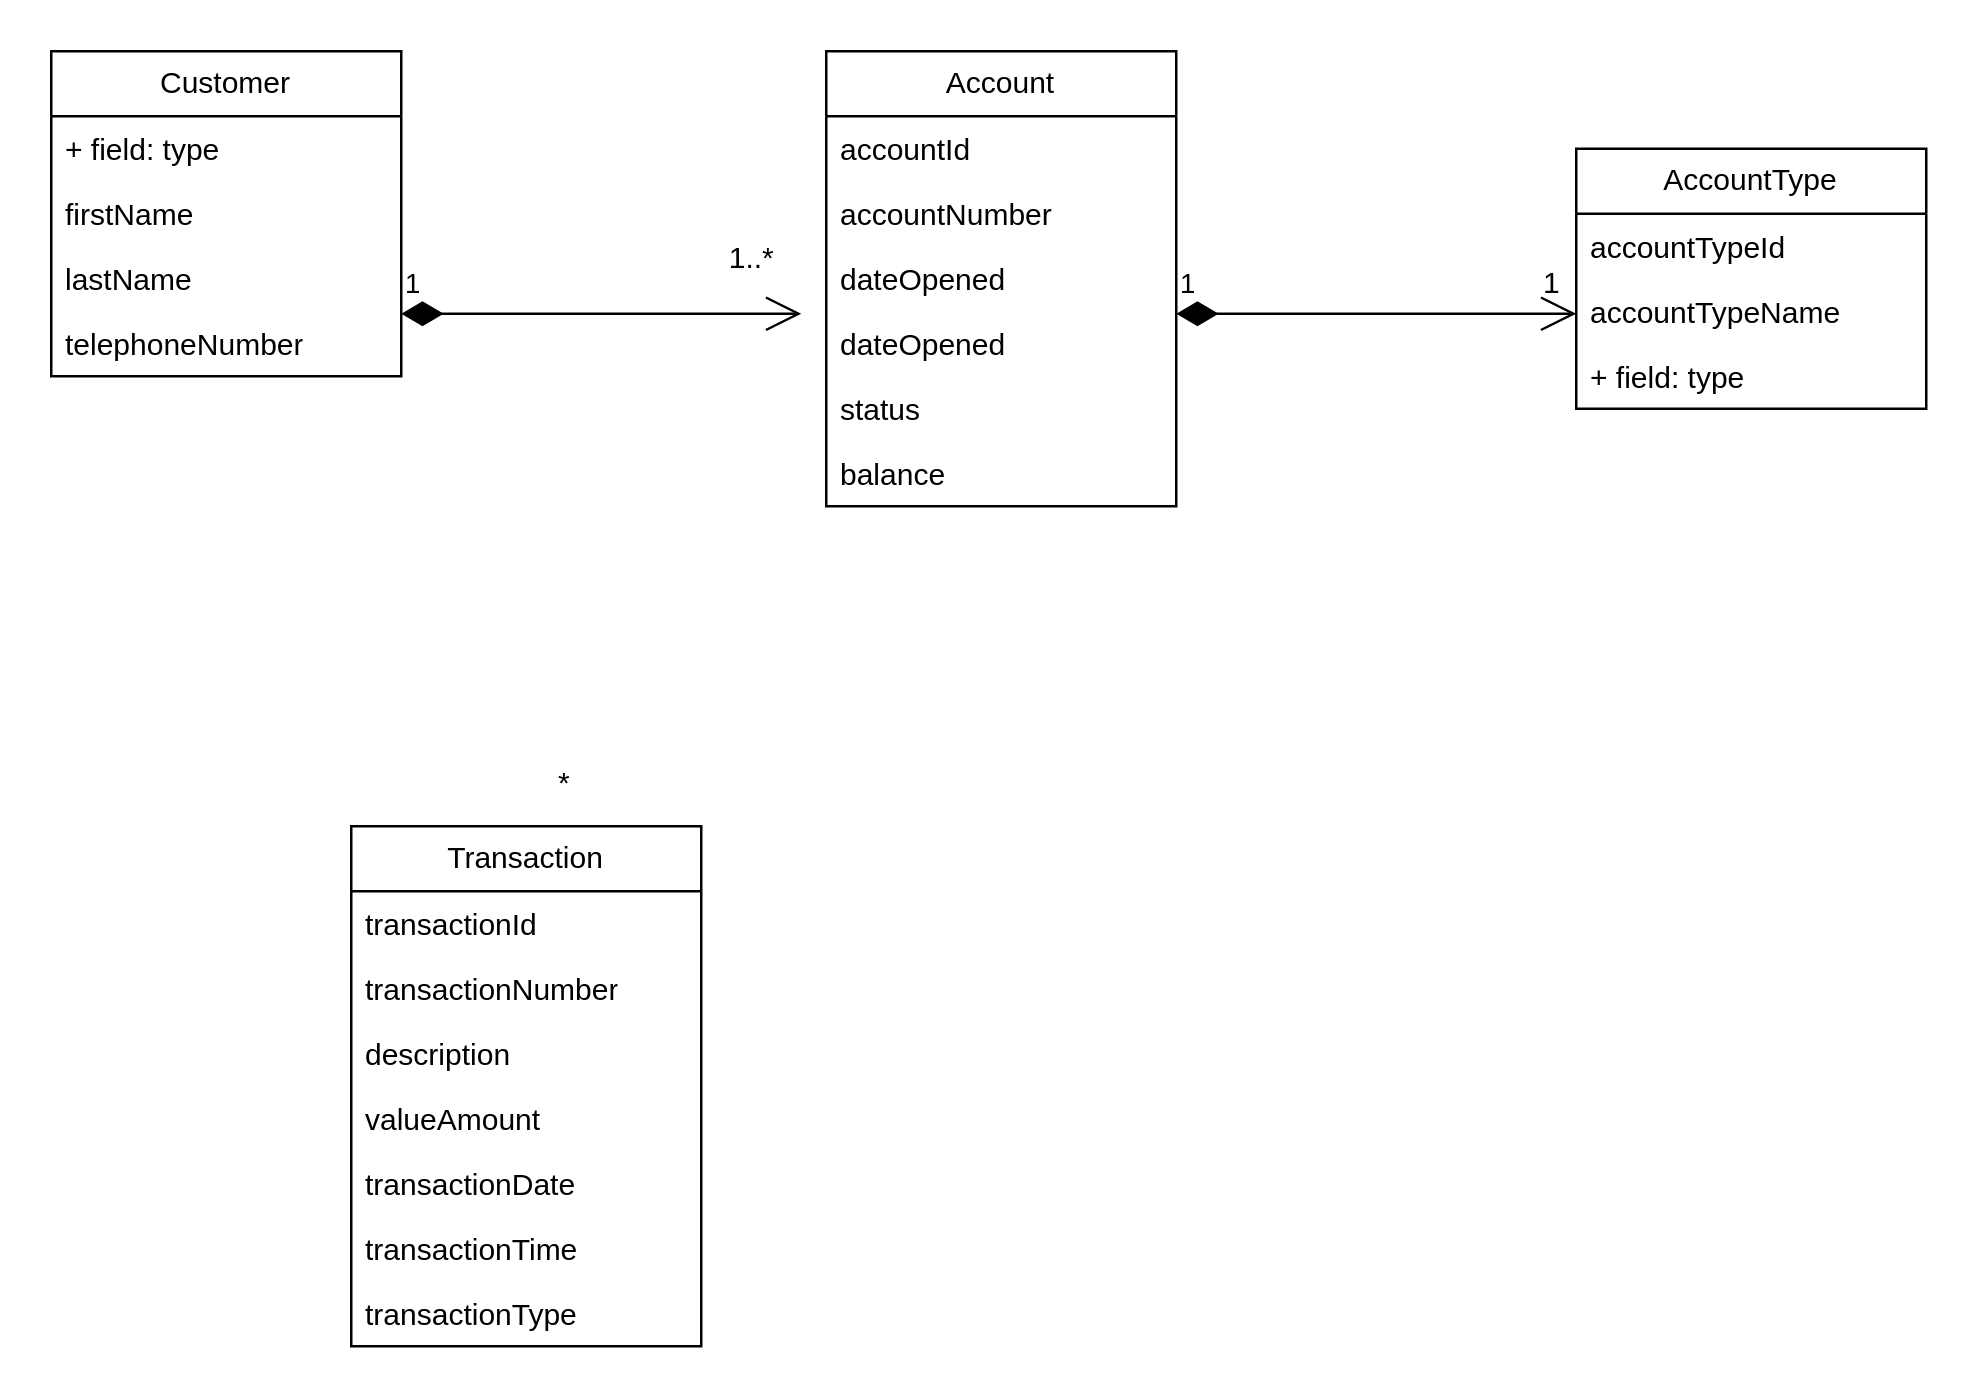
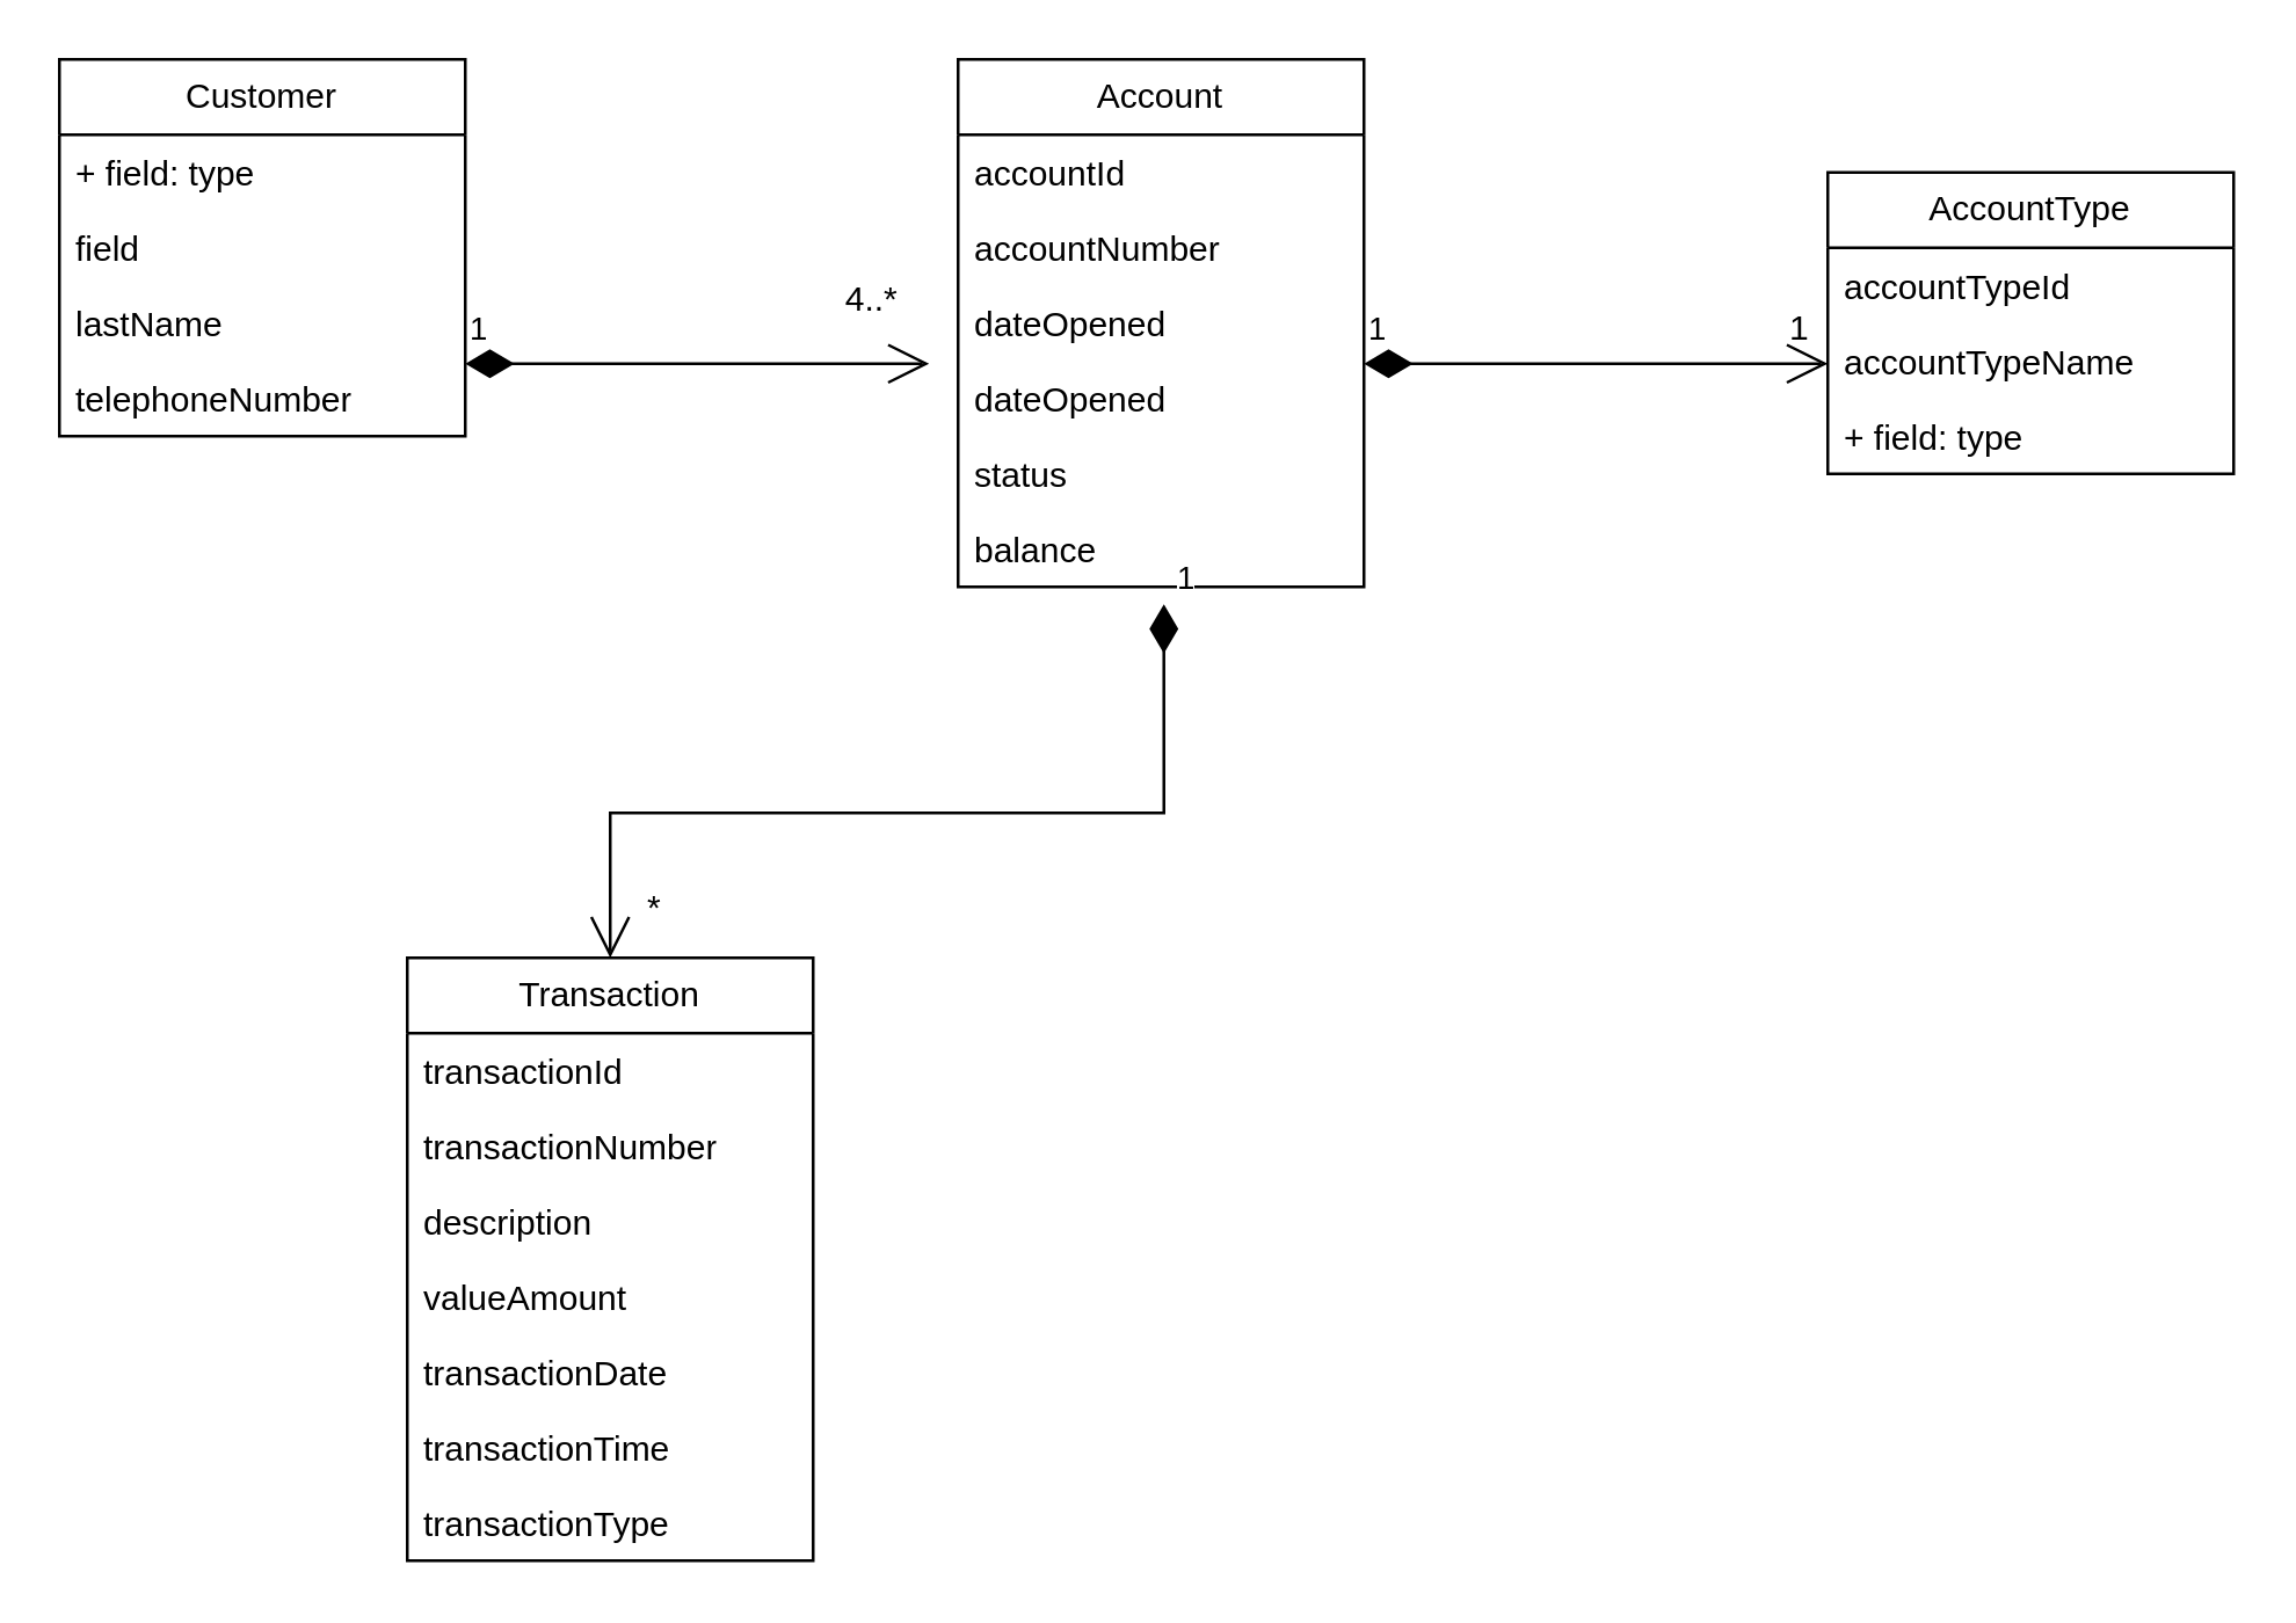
  <mxCell id="0" />
  <mxCell id="1" parent="0" />
  <mxCell id="2" value="Customer" style="swimlane;fontStyle=0;childLayout=stackLayout;horizontal=1;startSize=26;fillColor=none;horizontalStack=0;resizeParent=1;resizeParentMax=0;resizeLast=0;collapsible=1;marginBottom=0;whiteSpace=wrap;html=1;" vertex="1" parent="1"><mxGeometry x="20" y="20" width="140" height="130" as="geometry" /></mxCell>
  <mxCell id="3" value="+ field: type" style="text;strokeColor=none;fillColor=none;align=left;verticalAlign=top;spacingLeft=4;spacingRight=4;overflow=hidden;rotatable=0;points=[[0,0.5],[1,0.5]];portConstraint=eastwest;whiteSpace=wrap;html=1;" vertex="1" parent="2"><mxGeometry y="26" width="140" height="26" as="geometry" /></mxCell>
- <mxCell id="4" value="firstName" style="text;strokeColor=none;fillColor=none;align=left;verticalAlign=top;spacingLeft=4;spacingRight=4;overflow=hidden;rotatable=0;points=[[0,0.5],[1,0.5]];portConstraint=eastwest;whiteSpace=wrap;html=1;" vertex="1" parent="2"><mxGeometry y="52" width="140" height="26" as="geometry" /></mxCell>
+ <mxCell id="4" value="field" style="text;strokeColor=none;fillColor=none;align=left;verticalAlign=top;spacingLeft=4;spacingRight=4;overflow=hidden;rotatable=0;points=[[0,0.5],[1,0.5]];portConstraint=eastwest;whiteSpace=wrap;html=1;" vertex="1" parent="2"><mxGeometry y="52" width="140" height="26" as="geometry" /></mxCell>
  <mxCell id="5" value="lastName" style="text;strokeColor=none;fillColor=none;align=left;verticalAlign=top;spacingLeft=4;spacingRight=4;overflow=hidden;rotatable=0;points=[[0,0.5],[1,0.5]];portConstraint=eastwest;whiteSpace=wrap;html=1;" vertex="1" parent="2"><mxGeometry y="78" width="140" height="26" as="geometry" /></mxCell>
  <mxCell id="6" value="telephoneNumber" style="text;strokeColor=none;fillColor=none;align=left;verticalAlign=top;spacingLeft=4;spacingRight=4;overflow=hidden;rotatable=0;points=[[0,0.5],[1,0.5]];portConstraint=eastwest;whiteSpace=wrap;html=1;" vertex="1" parent="2"><mxGeometry y="104" width="140" height="26" as="geometry" /></mxCell>
  <mxCell id="7" value="Account" style="swimlane;fontStyle=0;childLayout=stackLayout;horizontal=1;startSize=26;fillColor=none;horizontalStack=0;resizeParent=1;resizeParentMax=0;resizeLast=0;collapsible=1;marginBottom=0;whiteSpace=wrap;html=1;" vertex="1" parent="1"><mxGeometry x="330" y="20" width="140" height="182" as="geometry" /></mxCell>
  <mxCell id="8" value="accountId" style="text;strokeColor=none;fillColor=none;align=left;verticalAlign=top;spacingLeft=4;spacingRight=4;overflow=hidden;rotatable=0;points=[[0,0.5],[1,0.5]];portConstraint=eastwest;whiteSpace=wrap;html=1;" vertex="1" parent="7"><mxGeometry y="26" width="140" height="26" as="geometry" /></mxCell>
  <mxCell id="9" value="accountNumber" style="text;strokeColor=none;fillColor=none;align=left;verticalAlign=top;spacingLeft=4;spacingRight=4;overflow=hidden;rotatable=0;points=[[0,0.5],[1,0.5]];portConstraint=eastwest;whiteSpace=wrap;html=1;" vertex="1" parent="7"><mxGeometry y="52" width="140" height="26" as="geometry" /></mxCell>
  <mxCell id="10" value="dateOpened" style="text;strokeColor=none;fillColor=none;align=left;verticalAlign=top;spacingLeft=4;spacingRight=4;overflow=hidden;rotatable=0;points=[[0,0.5],[1,0.5]];portConstraint=eastwest;whiteSpace=wrap;html=1;" vertex="1" parent="7"><mxGeometry y="78" width="140" height="26" as="geometry" /></mxCell>
  <mxCell id="11" value="dateOpened" style="text;strokeColor=none;fillColor=none;align=left;verticalAlign=top;spacingLeft=4;spacingRight=4;overflow=hidden;rotatable=0;points=[[0,0.5],[1,0.5]];portConstraint=eastwest;whiteSpace=wrap;html=1;" vertex="1" parent="7"><mxGeometry y="104" width="140" height="26" as="geometry" /></mxCell>
  <mxCell id="12" value="status" style="text;strokeColor=none;fillColor=none;align=left;verticalAlign=top;spacingLeft=4;spacingRight=4;overflow=hidden;rotatable=0;points=[[0,0.5],[1,0.5]];portConstraint=eastwest;whiteSpace=wrap;html=1;" vertex="1" parent="7"><mxGeometry y="130" width="140" height="26" as="geometry" /></mxCell>
  <mxCell id="13" value="balance" style="text;strokeColor=none;fillColor=none;align=left;verticalAlign=top;spacingLeft=4;spacingRight=4;overflow=hidden;rotatable=0;points=[[0,0.5],[1,0.5]];portConstraint=eastwest;whiteSpace=wrap;html=1;" vertex="1" parent="7"><mxGeometry y="156" width="140" height="26" as="geometry" /></mxCell>
  <mxCell id="14" value="AccountType" style="swimlane;fontStyle=0;childLayout=stackLayout;horizontal=1;startSize=26;fillColor=none;horizontalStack=0;resizeParent=1;resizeParentMax=0;resizeLast=0;collapsible=1;marginBottom=0;whiteSpace=wrap;html=1;" vertex="1" parent="1"><mxGeometry x="630" y="59" width="140" height="104" as="geometry" /></mxCell>
  <mxCell id="15" value="accountTypeId" style="text;strokeColor=none;fillColor=none;align=left;verticalAlign=top;spacingLeft=4;spacingRight=4;overflow=hidden;rotatable=0;points=[[0,0.5],[1,0.5]];portConstraint=eastwest;whiteSpace=wrap;html=1;" vertex="1" parent="14"><mxGeometry y="26" width="140" height="26" as="geometry" /></mxCell>
  <mxCell id="16" value="accountTypeName" style="text;strokeColor=none;fillColor=none;align=left;verticalAlign=top;spacingLeft=4;spacingRight=4;overflow=hidden;rotatable=0;points=[[0,0.5],[1,0.5]];portConstraint=eastwest;whiteSpace=wrap;html=1;" vertex="1" parent="14"><mxGeometry y="52" width="140" height="26" as="geometry" /></mxCell>
  <mxCell id="17" value="+ field: type" style="text;strokeColor=none;fillColor=none;align=left;verticalAlign=top;spacingLeft=4;spacingRight=4;overflow=hidden;rotatable=0;points=[[0,0.5],[1,0.5]];portConstraint=eastwest;whiteSpace=wrap;html=1;" vertex="1" parent="14"><mxGeometry y="78" width="140" height="26" as="geometry" /></mxCell>
  <mxCell id="18" value="Transaction" style="swimlane;fontStyle=0;childLayout=stackLayout;horizontal=1;startSize=26;fillColor=none;horizontalStack=0;resizeParent=1;resizeParentMax=0;resizeLast=0;collapsible=1;marginBottom=0;whiteSpace=wrap;html=1;" vertex="1" parent="1"><mxGeometry x="140" y="330" width="140" height="208" as="geometry" /></mxCell>
  <mxCell id="19" value="transactionId" style="text;strokeColor=none;fillColor=none;align=left;verticalAlign=top;spacingLeft=4;spacingRight=4;overflow=hidden;rotatable=0;points=[[0,0.5],[1,0.5]];portConstraint=eastwest;whiteSpace=wrap;html=1;" vertex="1" parent="18"><mxGeometry y="26" width="140" height="26" as="geometry" /></mxCell>
  <mxCell id="20" value="transactionNumber" style="text;strokeColor=none;fillColor=none;align=left;verticalAlign=top;spacingLeft=4;spacingRight=4;overflow=hidden;rotatable=0;points=[[0,0.5],[1,0.5]];portConstraint=eastwest;whiteSpace=wrap;html=1;" vertex="1" parent="18"><mxGeometry y="52" width="140" height="26" as="geometry" /></mxCell>
  <mxCell id="21" value="description" style="text;strokeColor=none;fillColor=none;align=left;verticalAlign=top;spacingLeft=4;spacingRight=4;overflow=hidden;rotatable=0;points=[[0,0.5],[1,0.5]];portConstraint=eastwest;whiteSpace=wrap;html=1;" vertex="1" parent="18"><mxGeometry y="78" width="140" height="26" as="geometry" /></mxCell>
  <mxCell id="22" value="valueAmount" style="text;strokeColor=none;fillColor=none;align=left;verticalAlign=top;spacingLeft=4;spacingRight=4;overflow=hidden;rotatable=0;points=[[0,0.5],[1,0.5]];portConstraint=eastwest;whiteSpace=wrap;html=1;" vertex="1" parent="18"><mxGeometry y="104" width="140" height="26" as="geometry" /></mxCell>
  <mxCell id="23" value="transactionDate" style="text;strokeColor=none;fillColor=none;align=left;verticalAlign=top;spacingLeft=4;spacingRight=4;overflow=hidden;rotatable=0;points=[[0,0.5],[1,0.5]];portConstraint=eastwest;whiteSpace=wrap;html=1;" vertex="1" parent="18"><mxGeometry y="130" width="140" height="26" as="geometry" /></mxCell>
  <mxCell id="24" value="transactionTime" style="text;strokeColor=none;fillColor=none;align=left;verticalAlign=top;spacingLeft=4;spacingRight=4;overflow=hidden;rotatable=0;points=[[0,0.5],[1,0.5]];portConstraint=eastwest;whiteSpace=wrap;html=1;" vertex="1" parent="18"><mxGeometry y="156" width="140" height="26" as="geometry" /></mxCell>
  <mxCell id="25" value="transactionType" style="text;strokeColor=none;fillColor=none;align=left;verticalAlign=top;spacingLeft=4;spacingRight=4;overflow=hidden;rotatable=0;points=[[0,0.5],[1,0.5]];portConstraint=eastwest;whiteSpace=wrap;html=1;" vertex="1" parent="18"><mxGeometry y="182" width="140" height="26" as="geometry" /></mxCell>
  <mxCell id="26" value="1" style="endArrow=open;html=1;endSize=12;startArrow=diamondThin;startSize=14;startFill=1;edgeStyle=orthogonalEdgeStyle;align=left;verticalAlign=bottom;rounded=0;" edge="1" parent="1"><mxGeometry x="-1" y="3" relative="1" as="geometry"><mxPoint x="160" y="125" as="sourcePoint" /><mxPoint x="320" y="125" as="targetPoint" /></mxGeometry></mxCell>
- <mxCell id="27" value="1..*" style="text;html=1;align=center;verticalAlign=middle;resizable=0;points=[];autosize=1;strokeColor=none;fillColor=none;" vertex="1" parent="1"><mxGeometry x="280" y="88" width="40" height="30" as="geometry" /></mxCell>
+ <mxCell id="27" value="4..*" style="text;html=1;align=center;verticalAlign=middle;resizable=0;points=[];autosize=1;strokeColor=none;fillColor=none;" vertex="1" parent="1"><mxGeometry x="280" y="88" width="40" height="30" as="geometry" /></mxCell>
  <mxCell id="28" value="1" style="endArrow=open;html=1;endSize=12;startArrow=diamondThin;startSize=14;startFill=1;edgeStyle=orthogonalEdgeStyle;align=left;verticalAlign=bottom;rounded=0;" edge="1" parent="1"><mxGeometry x="-1" y="3" relative="1" as="geometry"><mxPoint x="470" y="125" as="sourcePoint" /><mxPoint x="630" y="125" as="targetPoint" /></mxGeometry></mxCell>
  <mxCell id="29" value="1" style="text;html=1;align=center;verticalAlign=middle;resizable=0;points=[];autosize=1;strokeColor=none;fillColor=none;" vertex="1" parent="1"><mxGeometry x="605" y="98" width="30" height="30" as="geometry" /></mxCell>
+ <mxCell id="30" value="1" style="endArrow=open;html=1;endSize=12;startArrow=diamondThin;startSize=14;startFill=1;edgeStyle=orthogonalEdgeStyle;align=left;verticalAlign=bottom;rounded=0;entryX=0.5;entryY=0;entryDx=0;entryDy=0;exitX=0.507;exitY=1.231;exitDx=0;exitDy=0;exitPerimeter=0;" edge="1" parent="1" source="13" target="18"><mxGeometry x="-1" y="3" relative="1" as="geometry"><mxPoint x="280" y="250" as="sourcePoint" /><mxPoint x="440" y="250" as="targetPoint" /><Array as="points"><mxPoint x="401" y="280" /><mxPoint x="210" y="280" /></Array></mxGeometry></mxCell>
  <mxCell id="31" value="*" style="text;html=1;align=center;verticalAlign=middle;resizable=0;points=[];autosize=1;strokeColor=none;fillColor=none;" vertex="1" parent="1"><mxGeometry x="210" y="298" width="30" height="30" as="geometry" /></mxCell>
